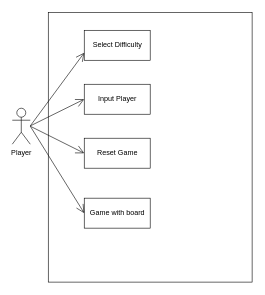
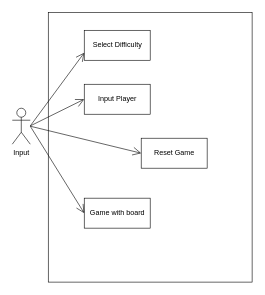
  <mxCell id="0" />
  <mxCell id="1" parent="0" />
  <mxCell id="2" value="" style="rounded=0;whiteSpace=wrap;html=1;" vertex="1" parent="1"><mxGeometry x="80" y="20" width="340" height="450" as="geometry" /></mxCell>
- <mxCell id="3" value="Player&lt;br&gt;" style="shape=umlActor;verticalLabelPosition=bottom;verticalAlign=top;html=1;" vertex="1" parent="1"><mxGeometry x="20" y="180" width="30" height="60" as="geometry" /></mxCell>
+ <mxCell id="3" value="Input&lt;br&gt;" style="shape=umlActor;verticalLabelPosition=bottom;verticalAlign=top;html=1;" vertex="1" parent="1"><mxGeometry x="20" y="180" width="30" height="60" as="geometry" /></mxCell>
  <mxCell id="4" value="Select Difficulty&lt;span style=&quot;color: rgba(0 , 0 , 0 , 0) ; font-family: monospace ; font-size: 0px&quot;&gt;%3CmxGraphModel%3E%3Croot%3E%3CmxCell%20id%3D%220%22%2F%3E%3CmxCell%20id%3D%221%22%20parent%3D%220%22%2F%3E%3CmxCell%20id%3D%222%22%20value%3D%22%22%20style%3D%22whiteSpace%3Dwrap%3Bhtml%3D1%3Baspect%3Dfixed%3BimageAspect%3D0%3B%22%20vertex%3D%221%22%20parent%3D%221%22%3E%3CmxGeometry%20x%3D%22260%22%20y%3D%2260%22%20width%3D%22370%22%20height%3D%22370%22%20as%3D%22geometry%22%2F%3E%3C%2FmxCell%3E%3C%2Froot%3E%3C%2FmxGraphModel%3E&lt;/span&gt;&lt;span style=&quot;color: rgba(0 , 0 , 0 , 0) ; font-family: monospace ; font-size: 0px&quot;&gt;%3CmxGraphModel%3E%3Croot%3E%3CmxCell%20id%3D%220%22%2F%3E%3CmxCell%20id%3D%221%22%20parent%3D%220%22%2F%3E%3CmxCell%20id%3D%222%22%20value%3D%22%22%20style%3D%22whiteSpace%3Dwrap%3Bhtml%3D1%3Baspect%3Dfixed%3BimageAspect%3D0%3B%22%20vertex%3D%221%22%20parent%3D%221%22%3E%3CmxGeometry%20x%3D%22260%22%20y%3D%2260%22%20width%3D%22370%22%20height%3D%22370%22%20as%3D%22geometry%22%2F%3E%3C%2FmxCell%3E%3C%2Froot%3E%3C%2FmxGraphModel%3E&lt;/span&gt;&lt;span style=&quot;color: rgba(0 , 0 , 0 , 0) ; font-family: monospace ; font-size: 0px&quot;&gt;%3CmxGraphModel%3E%3Croot%3E%3CmxCell%20id%3D%220%22%2F%3E%3CmxCell%20id%3D%221%22%20parent%3D%220%22%2F%3E%3CmxCell%20id%3D%222%22%20value%3D%22%22%20style%3D%22whiteSpace%3Dwrap%3Bhtml%3D1%3Baspect%3Dfixed%3BimageAspect%3D0%3B%22%20vertex%3D%221%22%20parent%3D%221%22%3E%3CmxGeometry%20x%3D%22260%22%20y%3D%2260%22%20width%3D%22370%22%20height%3D%22370%22%20as%3D%22geometry%22%2F%3E%3C%2FmxCell%3E%3C%2Froot%3E%3C%2FmxGraphModel%3E&lt;/span&gt;" style="html=1;" vertex="1" parent="1"><mxGeometry x="140" y="50" width="110" height="50" as="geometry" /></mxCell>
- <mxCell id="5" value="Reset Game" style="html=1;" vertex="1" parent="1"><mxGeometry x="140" y="230" width="110" height="50" as="geometry" /></mxCell>
+ <mxCell id="5" value="Reset Game" style="html=1;" vertex="1" parent="1"><mxGeometry x="235" y="230" width="110" height="50" as="geometry" /></mxCell>
  <mxCell id="6" value="Input Player" style="html=1;" vertex="1" parent="1"><mxGeometry x="140" y="140" width="110" height="50" as="geometry" /></mxCell>
  <mxCell id="7" value="Game with board" style="html=1;" vertex="1" parent="1"><mxGeometry x="140" y="330" width="110" height="50" as="geometry" /></mxCell>
  <mxCell id="8" value="" style="endArrow=open;endFill=1;endSize=12;html=1;rounded=0;entryX=0;entryY=0.75;entryDx=0;entryDy=0;" edge="1" parent="1" target="4"><mxGeometry width="160" relative="1" as="geometry"><mxPoint x="50" y="209.5" as="sourcePoint" /><mxPoint x="210" y="209.5" as="targetPoint" /></mxGeometry></mxCell>
  <mxCell id="9" value="" style="endArrow=open;endFill=1;endSize=12;html=1;rounded=0;entryX=0;entryY=0.5;entryDx=0;entryDy=0;" edge="1" parent="1" target="6"><mxGeometry width="160" relative="1" as="geometry"><mxPoint x="50" y="209.5" as="sourcePoint" /><mxPoint x="210" y="209.5" as="targetPoint" /></mxGeometry></mxCell>
  <mxCell id="10" value="" style="endArrow=open;endFill=1;endSize=12;html=1;rounded=0;entryX=0;entryY=0.5;entryDx=0;entryDy=0;" edge="1" parent="1" target="5"><mxGeometry width="160" relative="1" as="geometry"><mxPoint x="50" y="210" as="sourcePoint" /><mxPoint x="190" y="185" as="targetPoint" /></mxGeometry></mxCell>
  <mxCell id="11" value="" style="endArrow=open;endFill=1;endSize=12;html=1;rounded=0;entryX=0;entryY=0.5;entryDx=0;entryDy=0;" edge="1" parent="1" target="7"><mxGeometry width="160" relative="1" as="geometry"><mxPoint x="50" y="210" as="sourcePoint" /><mxPoint x="200" y="195" as="targetPoint" /></mxGeometry></mxCell>
